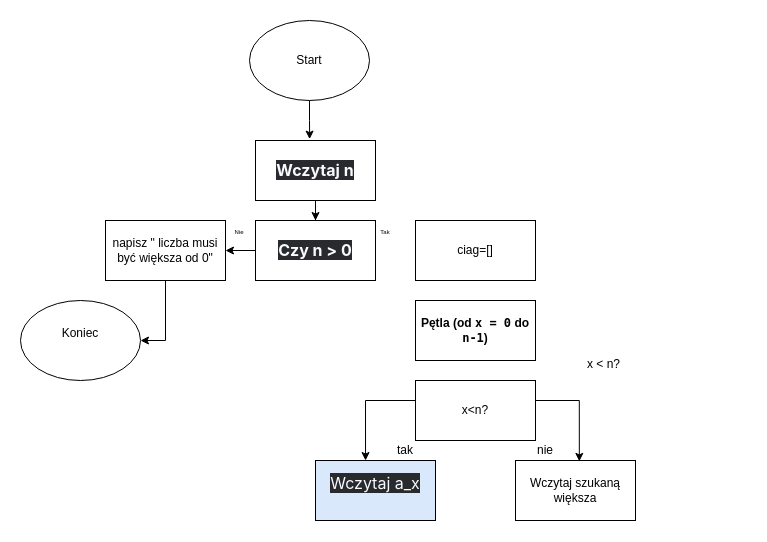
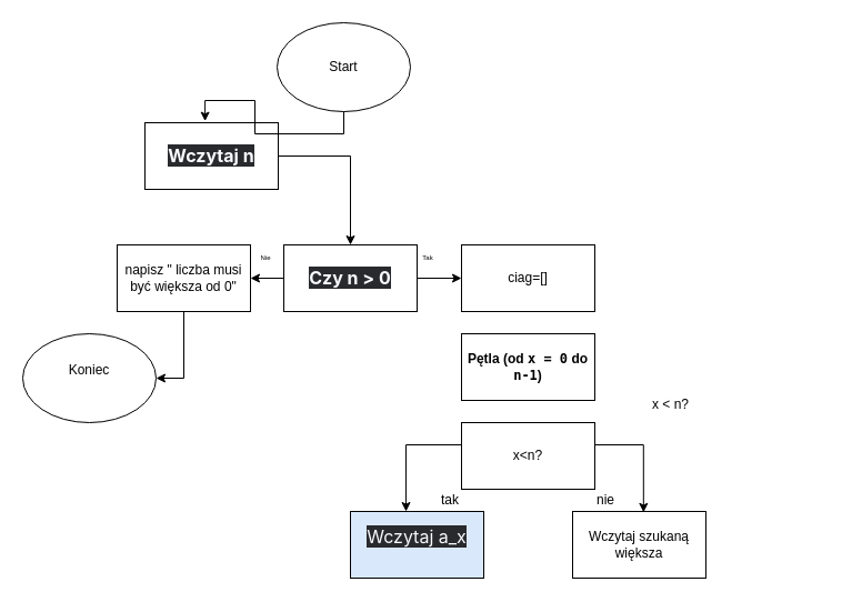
  <mxCell id="0" />
  <mxCell id="1" parent="0" />
  <mxCell id="2" value="Start" style="ellipse;whiteSpace=wrap;html=1;" vertex="1" parent="1"><mxGeometry x="249" width="120" height="80" as="geometry" y="20" /></mxCell>
  <mxCell id="3" style="edgeStyle=orthogonalEdgeStyle;rounded=0;orthogonalLoop=1;jettySize=auto;html=1;entryX=0.5;entryY=0;entryDx=0;entryDy=0;" edge="1" parent="1" source="4" target="8"><mxGeometry relative="1" as="geometry" /></mxCell>
- <mxCell id="4" value="&lt;strong style=&quot;color: rgb(248, 250, 255); font-family: Inter, system-ui, -apple-system, BlinkMacSystemFont, &amp;quot;Segoe UI&amp;quot;, Roboto, &amp;quot;Noto Sans&amp;quot;, Ubuntu, Cantarell, &amp;quot;Helvetica Neue&amp;quot;, Oxygen, &amp;quot;Open Sans&amp;quot;, sans-serif; font-size: 16.002px; text-align: left; background-color: rgb(41, 42, 45);&quot;&gt;Wczytaj n&lt;/strong&gt;" style="rounded=0;whiteSpace=wrap;html=1;" vertex="1" parent="1"><mxGeometry x="255" y="140" width="120" height="60" as="geometry" /></mxCell>
+ <mxCell id="4" value="&lt;strong style=&quot;color: rgb(248, 250, 255); font-family: Inter, system-ui, -apple-system, BlinkMacSystemFont, &amp;quot;Segoe UI&amp;quot;, Roboto, &amp;quot;Noto Sans&amp;quot;, Ubuntu, Cantarell, &amp;quot;Helvetica Neue&amp;quot;, Oxygen, &amp;quot;Open Sans&amp;quot;, sans-serif; font-size: 16.002px; text-align: left; background-color: rgb(41, 42, 45);&quot;&gt;Wczytaj n&lt;/strong&gt;" style="rounded=0;whiteSpace=wrap;html=1;" vertex="1" parent="1"><mxGeometry x="130" y="110" width="120" height="60" as="geometry" /></mxCell>
  <mxCell id="5" style="edgeStyle=orthogonalEdgeStyle;rounded=0;orthogonalLoop=1;jettySize=auto;html=1;entryX=0.451;entryY=-0.023;entryDx=0;entryDy=0;entryPerimeter=0;" edge="1" parent="1" source="2" target="4"><mxGeometry relative="1" as="geometry" /></mxCell>
  <mxCell id="6" style="edgeStyle=orthogonalEdgeStyle;rounded=0;orthogonalLoop=1;jettySize=auto;html=1;entryX=1;entryY=0.5;entryDx=0;entryDy=0;" edge="1" parent="1" source="8" target="10"><mxGeometry relative="1" as="geometry" /></mxCell>
+ <mxCell id="7" style="edgeStyle=orthogonalEdgeStyle;rounded=0;orthogonalLoop=1;jettySize=auto;html=1;entryX=0;entryY=0.5;entryDx=0;entryDy=0;" edge="1" parent="1" source="8" target="15"><mxGeometry relative="1" as="geometry" /></mxCell>
  <mxCell id="8" value="&lt;strong style=&quot;color: rgb(248, 250, 255); font-family: Inter, system-ui, -apple-system, BlinkMacSystemFont, &amp;quot;Segoe UI&amp;quot;, Roboto, &amp;quot;Noto Sans&amp;quot;, Ubuntu, Cantarell, &amp;quot;Helvetica Neue&amp;quot;, Oxygen, &amp;quot;Open Sans&amp;quot;, sans-serif; font-size: 16.002px; text-align: left; background-color: rgb(41, 42, 45);&quot;&gt;Czy n &amp;gt; 0&lt;/strong&gt;" style="rounded=0;whiteSpace=wrap;html=1;" vertex="1" parent="1"><mxGeometry x="255" y="220" width="120" height="60" as="geometry" /></mxCell>
  <mxCell id="9" style="edgeStyle=orthogonalEdgeStyle;rounded=0;orthogonalLoop=1;jettySize=auto;html=1;entryX=1;entryY=0.5;entryDx=0;entryDy=0;" edge="1" parent="1" source="10" target="13"><mxGeometry relative="1" as="geometry" /></mxCell>
  <mxCell id="10" value="napisz &quot; liczba musi być większa od 0&quot;" style="rounded=0;whiteSpace=wrap;html=1;" vertex="1" parent="1"><mxGeometry x="105" y="220" width="120" height="60" as="geometry" /></mxCell>
  <mxCell id="11" value="&lt;h1 style=&quot;margin-top: 0px;&quot;&gt;&lt;br&gt;&lt;/h1&gt;" style="text;html=1;whiteSpace=wrap;overflow=hidden;rounded=0;" vertex="1" parent="1"><mxGeometry x="235" y="230" width="20" height="50" as="geometry" /></mxCell>
  <mxCell id="12" value="&lt;font style=&quot;font-size: 6px;&quot;&gt;Nie&lt;/font&gt;" style="text;html=1;align=center;verticalAlign=middle;whiteSpace=wrap;rounded=0;" vertex="1" parent="1"><mxGeometry x="229" y="220" width="20" height="20" as="geometry" /></mxCell>
  <mxCell id="13" value="Koniec&lt;div&gt;&lt;br&gt;&lt;/div&gt;" style="ellipse;whiteSpace=wrap;html=1;" vertex="1" parent="1"><mxGeometry x="20" y="300" width="120" height="80" as="geometry" /></mxCell>
  <mxCell id="14" value="&lt;span style=&quot;font-size: 6px;&quot;&gt;Tak&lt;/span&gt;" style="text;html=1;align=center;verticalAlign=middle;whiteSpace=wrap;rounded=0;" vertex="1" parent="1"><mxGeometry x="375" y="220" width="20" height="20" as="geometry" /></mxCell>
  <mxCell id="15" value="ciag=[]" style="rounded=0;whiteSpace=wrap;html=1;" vertex="1" parent="1"><mxGeometry x="415" y="220" width="120" height="60" as="geometry" /></mxCell>
  <mxCell id="16" value="&lt;p data-pm-slice=&quot;1 1 [&amp;quot;ordered_list&amp;quot;,{&amp;quot;spread&amp;quot;:false,&amp;quot;startingNumber&amp;quot;:1,&amp;quot;start&amp;quot;:40,&amp;quot;end&amp;quot;:608},&amp;quot;regular_list_item&amp;quot;,{&amp;quot;start&amp;quot;:258,&amp;quot;end&amp;quot;:364}]&quot;&gt;&lt;strong&gt;Pętla (od &lt;/strong&gt;&lt;code&gt;&lt;strong&gt;x = 0&lt;/strong&gt;&lt;/code&gt;&lt;strong&gt; do &lt;/strong&gt;&lt;code&gt;&lt;strong&gt;n-1&lt;/strong&gt;&lt;/code&gt;&lt;strong&gt;)&lt;/strong&gt;&lt;/p&gt;" style="rounded=0;whiteSpace=wrap;html=1;" vertex="1" parent="1"><mxGeometry x="415" y="300" width="120" height="60" as="geometry" /></mxCell>
  <mxCell id="17" value="&lt;div style=&quot;text-align: left;&quot;&gt;x&amp;lt;n?&lt;/div&gt;" style="rounded=0;whiteSpace=wrap;html=1;" vertex="1" parent="1"><mxGeometry x="415" y="380" width="120" height="60" as="geometry" /></mxCell>
  <mxCell id="18" value="&#10;&lt;span style=&quot;color: rgb(248, 250, 255); font-family: Inter, system-ui, -apple-system, BlinkMacSystemFont, &amp;quot;Segoe UI&amp;quot;, Roboto, &amp;quot;Noto Sans&amp;quot;, Ubuntu, Cantarell, &amp;quot;Helvetica Neue&amp;quot;, Oxygen, &amp;quot;Open Sans&amp;quot;, sans-serif; font-size: 16.002px; font-style: normal; font-variant-ligatures: normal; font-variant-caps: normal; font-weight: 400; letter-spacing: normal; orphans: 2; text-align: left; text-indent: 0px; text-transform: none; widows: 2; word-spacing: 0px; -webkit-text-stroke-width: 0px; white-space: normal; background-color: rgb(41, 42, 45); text-decoration-thickness: initial; text-decoration-style: initial; text-decoration-color: initial; display: inline !important; float: none;&quot;&gt;Wczytaj a_x&lt;/span&gt;&#10;&#10;" style="rounded=0;whiteSpace=wrap;html=1;fillColor=#dae8fc;" vertex="1" parent="1"><mxGeometry x="315" y="460" width="120" height="60" as="geometry" /></mxCell>
  <mxCell id="19" value="&lt;span style=&quot;text-align: left;&quot;&gt;Wczytaj szukaną większa&lt;/span&gt;" style="rounded=0;whiteSpace=wrap;html=1;" vertex="1" parent="1"><mxGeometry x="515" y="460" width="120" height="60" as="geometry" /></mxCell>
  <mxCell id="20" value="tak" style="text;html=1;align=center;verticalAlign=middle;whiteSpace=wrap;rounded=0;" vertex="1" parent="1"><mxGeometry x="395" y="440" width="20" height="20" as="geometry" /></mxCell>
  <mxCell id="21" value="nie" style="text;html=1;align=center;verticalAlign=middle;whiteSpace=wrap;rounded=0;" vertex="1" parent="1"><mxGeometry x="535" y="440" width="20" height="20" as="geometry" /></mxCell>
  <mxCell id="22" style="edgeStyle=orthogonalEdgeStyle;rounded=0;orthogonalLoop=1;jettySize=auto;html=1;entryX=0.417;entryY=0;entryDx=0;entryDy=0;entryPerimeter=0;" edge="1" parent="1" source="17" target="18"><mxGeometry relative="1" as="geometry"><Array as="points"><mxPoint x="365" y="400" /></Array></mxGeometry></mxCell>
  <mxCell id="23" style="edgeStyle=orthogonalEdgeStyle;rounded=0;orthogonalLoop=1;jettySize=auto;html=1;entryX=0.532;entryY=0.014;entryDx=0;entryDy=0;entryPerimeter=0;" edge="1" parent="1" source="17" target="19"><mxGeometry relative="1" as="geometry"><Array as="points"><mxPoint x="579" y="400" /></Array></mxGeometry></mxCell>
  <mxCell id="24" value="x &lt; n?" style="text;whiteSpace=wrap;" vertex="1" parent="1"><mxGeometry x="585" y="350" width="160" height="40" as="geometry" /></mxCell>
